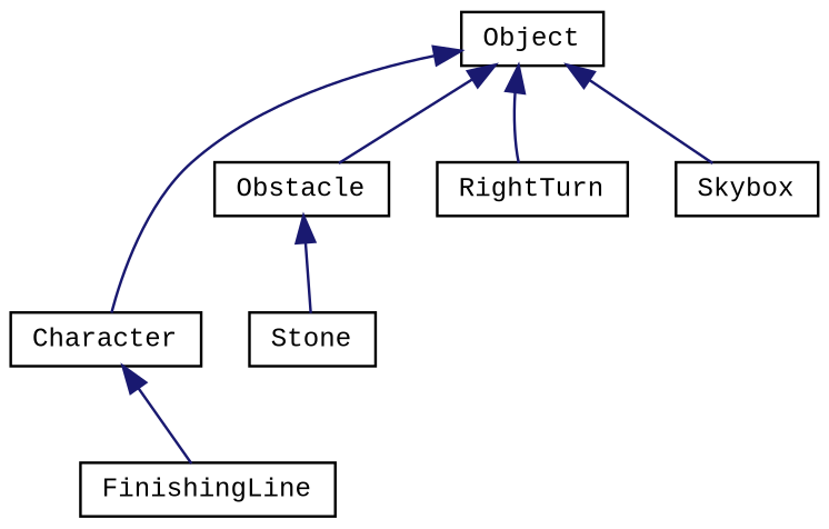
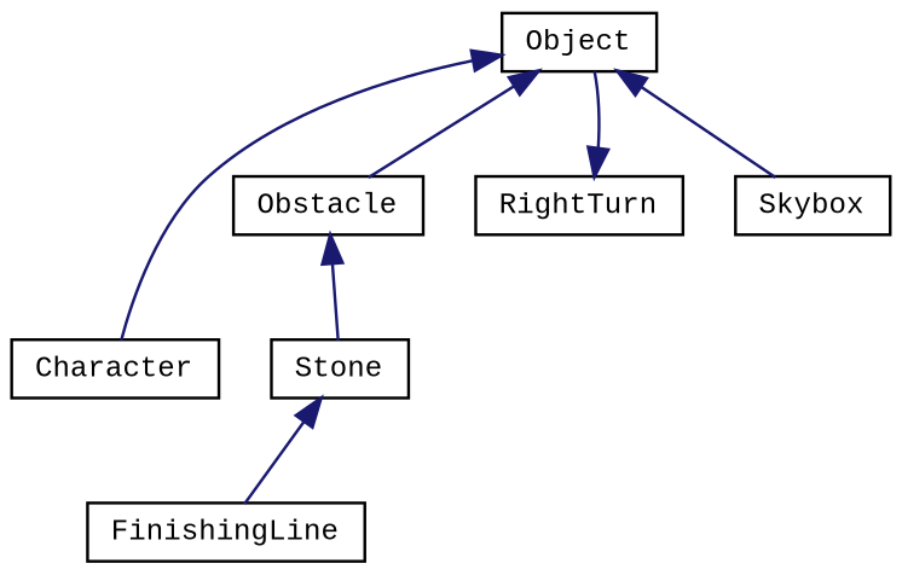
  digraph {
    fontname="Liberation Mono"
    rankdir=TB
    node [color=black fillcolor=white fontname="Liberation Mono" fontsize=10 shape=record style=filled]
    edge [color=midnightblue dir=back fontname="Liberation Mono" fontsize=10 labelfontname=Helvetica labelfontsize=10 style=solid]
    n1 [height=0.2 label=Object width=0.4]
    n2 [height=0.2 label=Character width=0.4]
    n3 [height=0.2 label=Obstacle width=0.4]
    n4 [height=0.2 label=RightTurn width=0.4]
    n5 [height=0.2 label=Skybox width=0.4]
    n6 [height=0.2 label=Stone width=0.4]
    n7 [height=0.2 label=FinishingLine width=0.4]
    n1 -> n2
    n1 -> n3
-   n1 -> n4
+   n4 -> n1
    n1 -> n5
    n3 -> n6
-   n2 -> n7
+   n6 -> n7
  }
